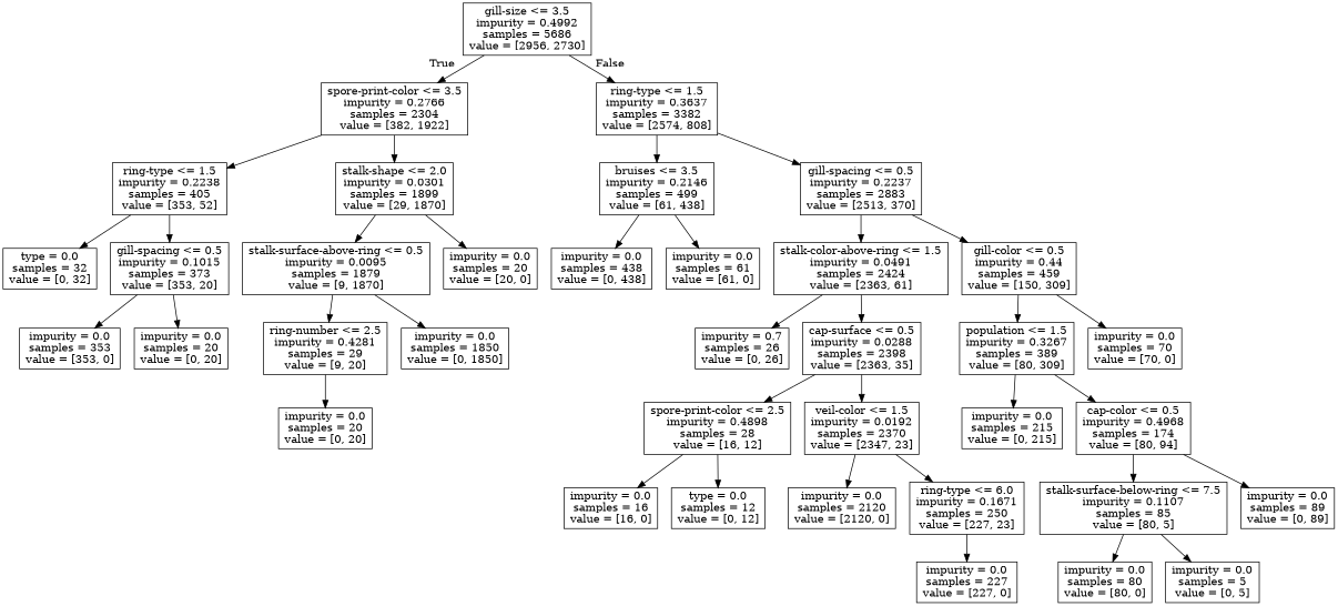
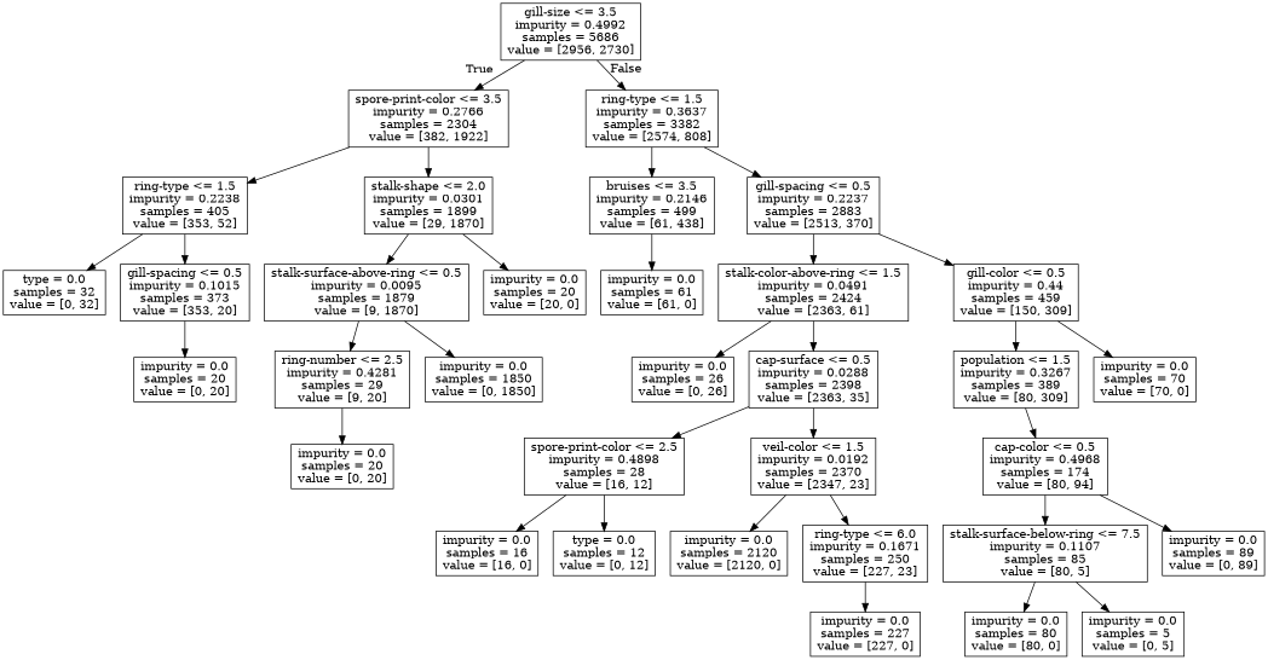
  digraph {
    node [shape=box]
    n1 [label="gill-size <= 3.5\nimpurity = 0.4992\nsamples = 5686\nvalue = [2956, 2730]"]
    n2 [label="spore-print-color <= 3.5\nimpurity = 0.2766\nsamples = 2304\nvalue = [382, 1922]"]
    n3 [label="ring-type <= 1.5\nimpurity = 0.3637\nsamples = 3382\nvalue = [2574, 808]"]
    n4 [label="ring-type <= 1.5\nimpurity = 0.2238\nsamples = 405\nvalue = [353, 52]"]
    n5 [label="stalk-shape <= 2.0\nimpurity = 0.0301\nsamples = 1899\nvalue = [29, 1870]"]
    n6 [label="bruises <= 3.5\nimpurity = 0.2146\nsamples = 499\nvalue = [61, 438]"]
    n7 [label="gill-spacing <= 0.5\nimpurity = 0.2237\nsamples = 2883\nvalue = [2513, 370]"]
    n8 [label="type = 0.0\nsamples = 32\nvalue = [0, 32]"]
    n9 [label="gill-spacing <= 0.5\nimpurity = 0.1015\nsamples = 373\nvalue = [353, 20]"]
    n10 [label="stalk-surface-above-ring <= 0.5\nimpurity = 0.0095\nsamples = 1879\nvalue = [9, 1870]"]
    n11 [label="impurity = 0.0\nsamples = 20\nvalue = [20, 0]"]
-   n12 [label="impurity = 0.0\nsamples = 353\nvalue = [353, 0]"]
    n13 [label="impurity = 0.0\nsamples = 20\nvalue = [0, 20]"]
    n14 [label="ring-number <= 2.5\nimpurity = 0.4281\nsamples = 29\nvalue = [9, 20]"]
    n15 [label="impurity = 0.0\nsamples = 1850\nvalue = [0, 1850]"]
    n16 [label="impurity = 0.0\nsamples = 20\nvalue = [0, 20]"]
-   n17 [label="impurity = 0.0\nsamples = 438\nvalue = [0, 438]"]
    n18 [label="impurity = 0.0\nsamples = 61\nvalue = [61, 0]"]
    n19 [label="stalk-color-above-ring <= 1.5\nimpurity = 0.0491\nsamples = 2424\nvalue = [2363, 61]"]
    n20 [label="gill-color <= 0.5\nimpurity = 0.44\nsamples = 459\nvalue = [150, 309]"]
-   n21 [label="impurity = 0.7\nsamples = 26\nvalue = [0, 26]"]
+   n21 [label="impurity = 0.0\nsamples = 26\nvalue = [0, 26]"]
    n22 [label="cap-surface <= 0.5\nimpurity = 0.0288\nsamples = 2398\nvalue = [2363, 35]"]
    n23 [label="population <= 1.5\nimpurity = 0.3267\nsamples = 389\nvalue = [80, 309]"]
    n24 [label="impurity = 0.0\nsamples = 70\nvalue = [70, 0]"]
    n25 [label="spore-print-color <= 2.5\nimpurity = 0.4898\nsamples = 28\nvalue = [16, 12]"]
    n26 [label="veil-color <= 1.5\nimpurity = 0.0192\nsamples = 2370\nvalue = [2347, 23]"]
    n27 [label="impurity = 0.0\nsamples = 16\nvalue = [16, 0]"]
    n28 [label="type = 0.0\nsamples = 12\nvalue = [0, 12]"]
    n29 [label="impurity = 0.0\nsamples = 2120\nvalue = [2120, 0]"]
    n30 [label="ring-type <= 6.0\nimpurity = 0.1671\nsamples = 250\nvalue = [227, 23]"]
    n31 [label="impurity = 0.0\nsamples = 227\nvalue = [227, 0]"]
-   n32 [label="impurity = 0.0\nsamples = 215\nvalue = [0, 215]"]
    n33 [label="cap-color <= 0.5\nimpurity = 0.4968\nsamples = 174\nvalue = [80, 94]"]
    n34 [label="stalk-surface-below-ring <= 7.5\nimpurity = 0.1107\nsamples = 85\nvalue = [80, 5]"]
    n35 [label="impurity = 0.0\nsamples = 89\nvalue = [0, 89]"]
    n36 [label="impurity = 0.0\nsamples = 80\nvalue = [80, 0]"]
    n37 [label="impurity = 0.0\nsamples = 5\nvalue = [0, 5]"]
    n1 -> n2 [headlabel=True labelangle=45 labeldistance=2.5]
    n1 -> n3 [headlabel=False labelangle=-45 labeldistance=2.5]
    n2 -> n4
    n2 -> n5
    n3 -> n6
    n3 -> n7
    n4 -> n8
    n4 -> n9
    n5 -> n10
    n5 -> n11
-   n6 -> n17
    n6 -> n18
    n7 -> n19
    n7 -> n20
-   n9 -> n12
    n9 -> n13
    n10 -> n14
    n10 -> n15
    n14 -> n16
    n19 -> n21
    n19 -> n22
    n20 -> n23
    n20 -> n24
    n22 -> n25
    n22 -> n26
-   n23 -> n32
    n23 -> n33
    n25 -> n27
    n25 -> n28
    n26 -> n29
    n26 -> n30
    n30 -> n31
    n33 -> n34
    n33 -> n35
    n34 -> n36
    n34 -> n37
  }
